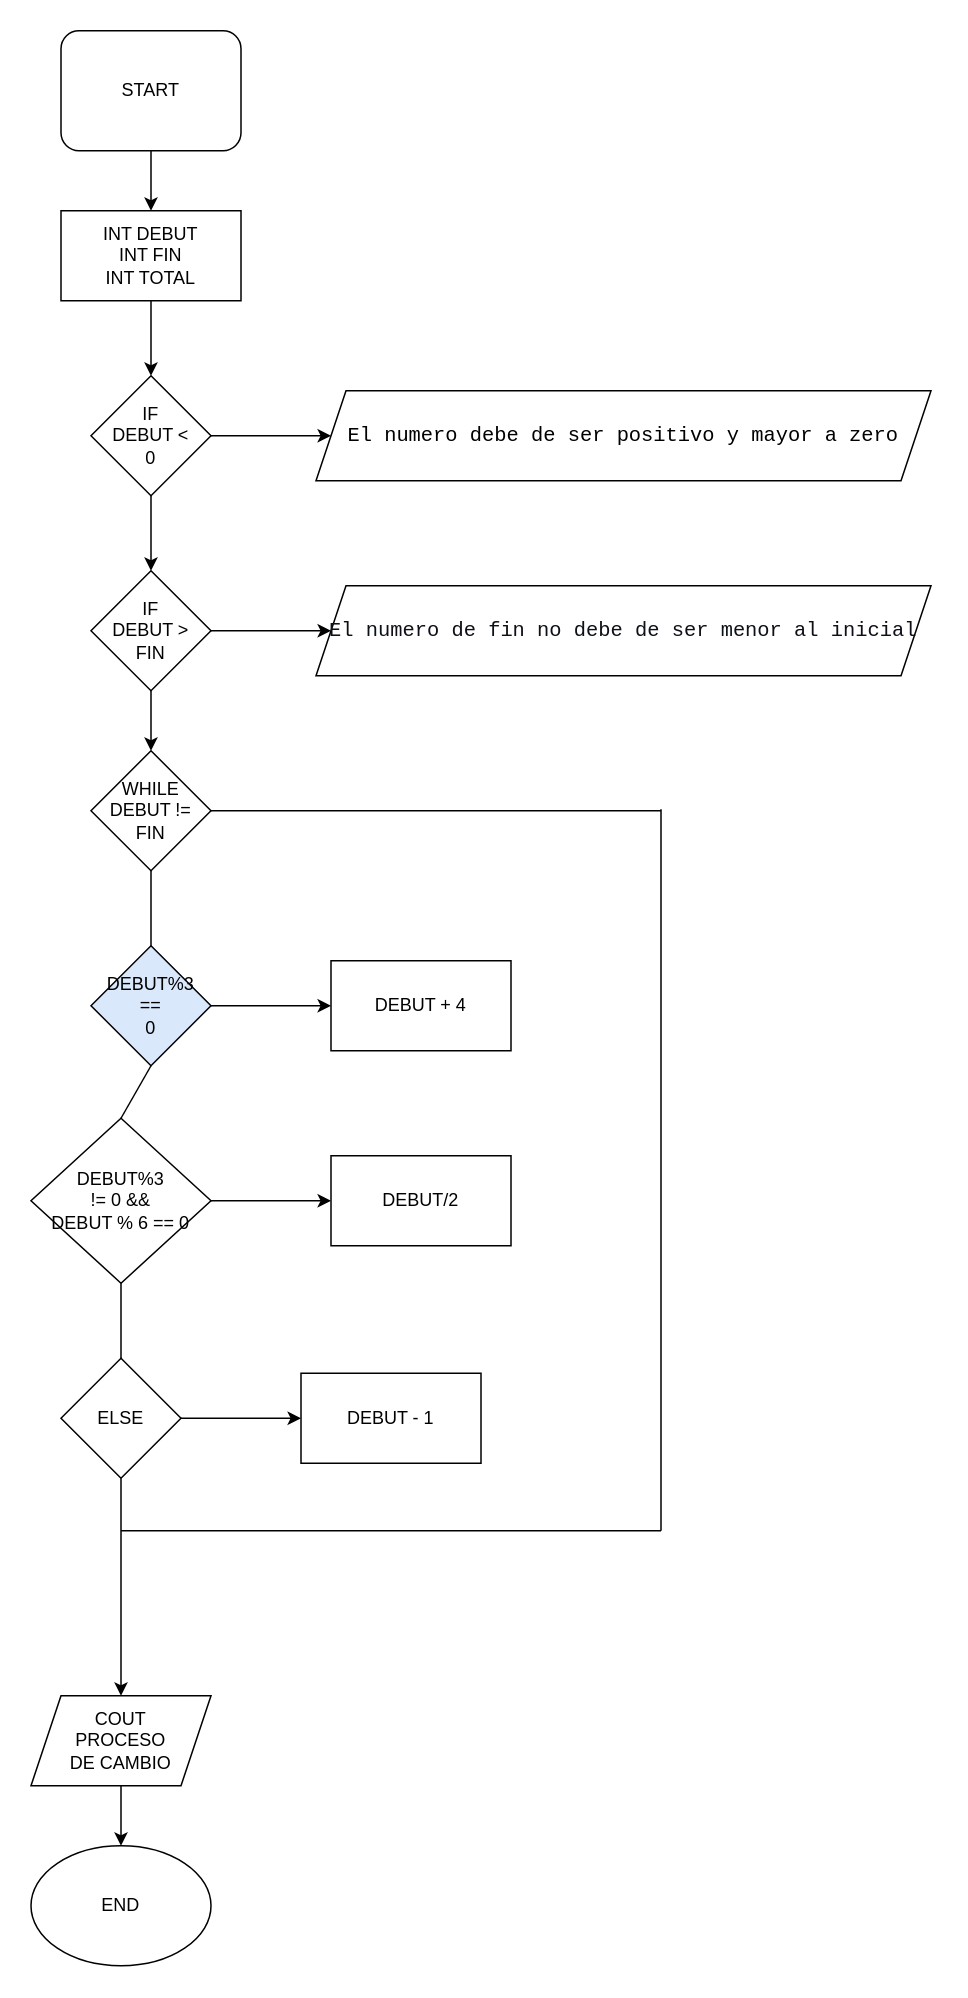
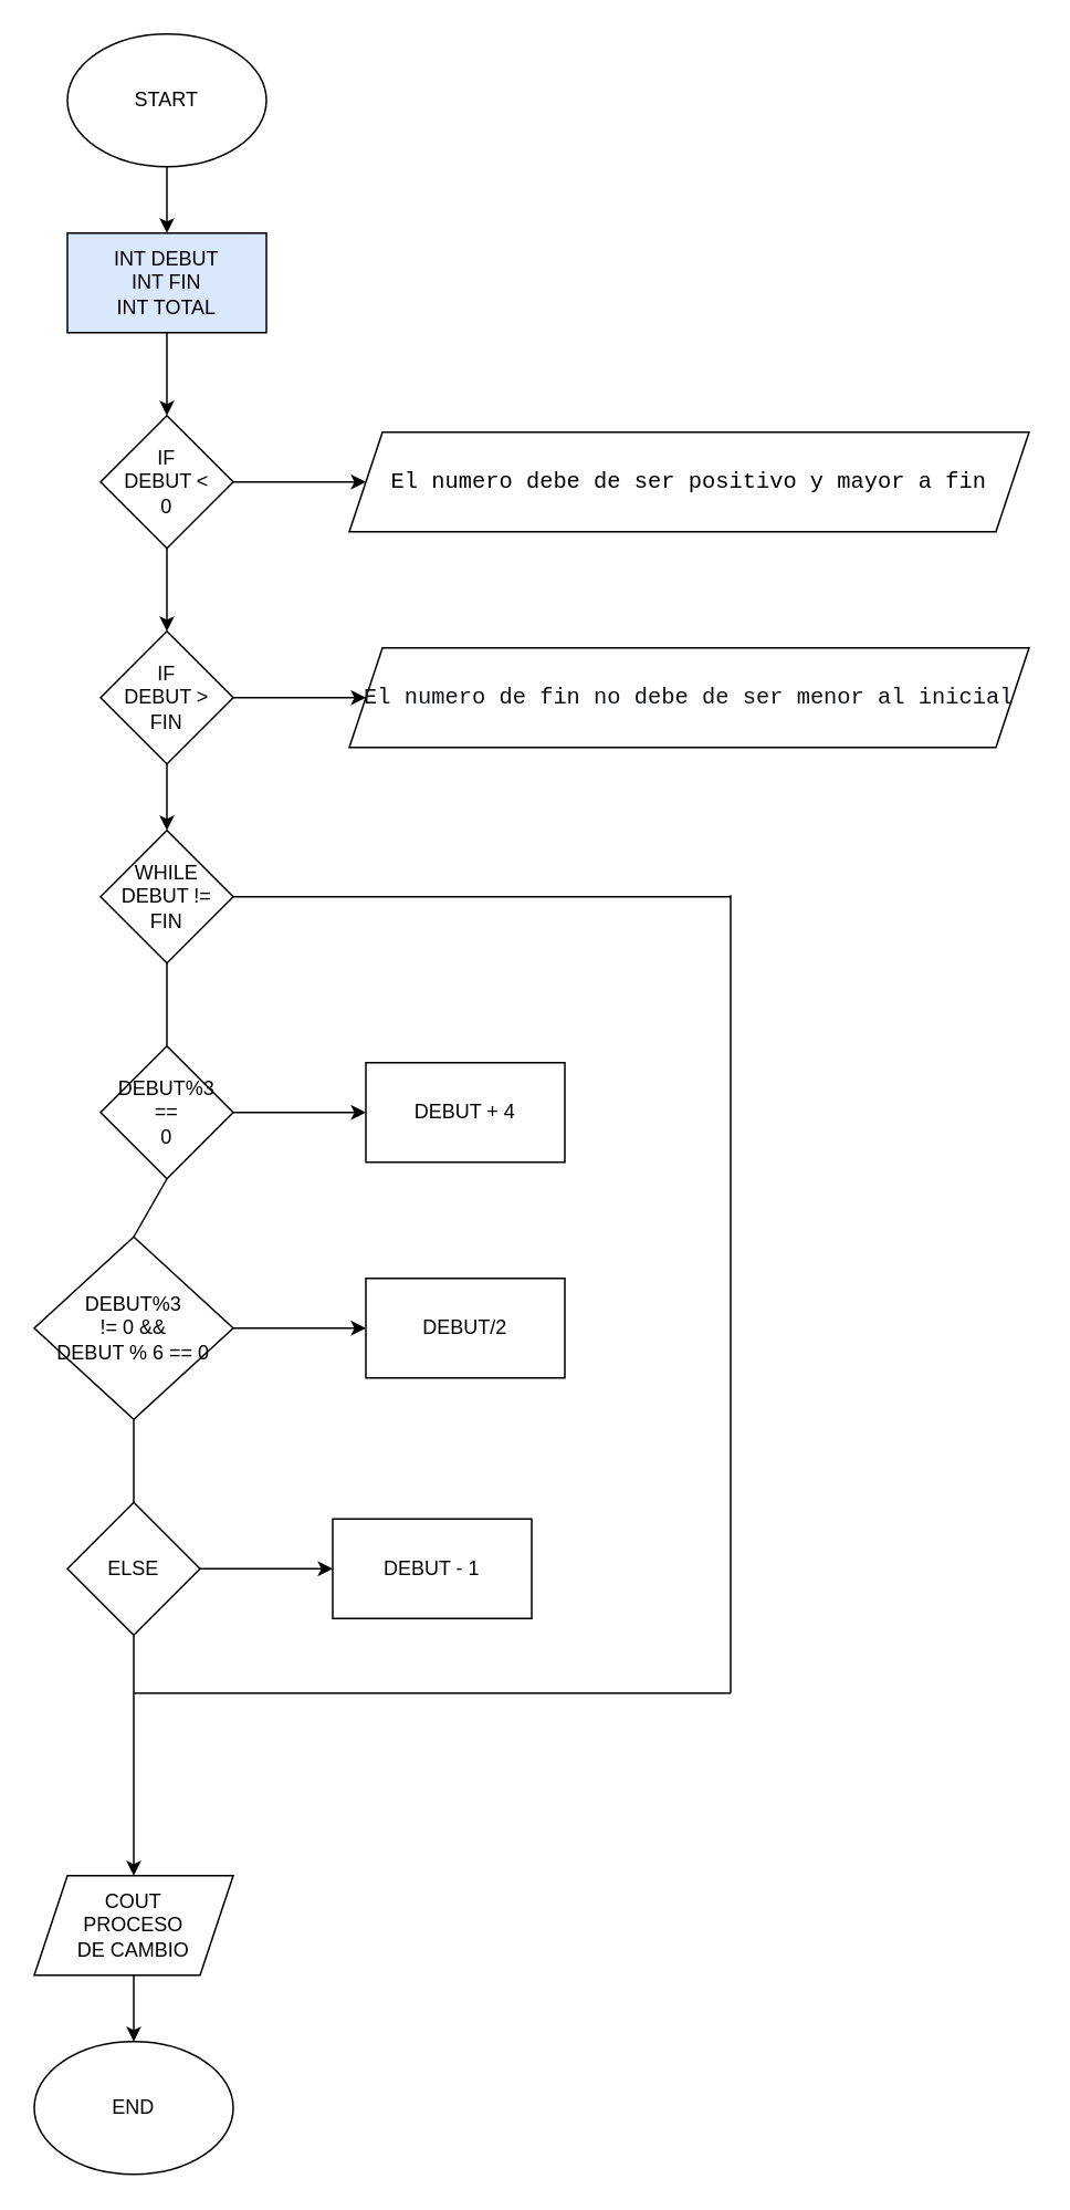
  <mxCell id="0" />
  <mxCell id="1" parent="0" />
- <mxCell id="2" value="START" style="whiteSpace=wrap;html=1;rounded=1;" vertex="1" parent="1"><mxGeometry x="40" width="120" height="80" as="geometry" y="20" /></mxCell>
+ <mxCell id="2" value="START" style="ellipse;whiteSpace=wrap;html=1;" vertex="1" parent="1"><mxGeometry x="40" width="120" height="80" as="geometry" y="20" /></mxCell>
  <mxCell id="3" value="" style="endArrow=classic;html=1;rounded=0;exitX=0.5;exitY=1;exitDx=0;exitDy=0;" edge="1" parent="1" source="2"><mxGeometry width="50" height="50" relative="1" as="geometry"><mxPoint x="400" y="190" as="sourcePoint" /><mxPoint x="100" y="140" as="targetPoint" /></mxGeometry></mxCell>
- <mxCell id="4" value="INT DEBUT&lt;div&gt;INT FIN&lt;/div&gt;&lt;div&gt;INT TOTAL&lt;/div&gt;" style="rounded=0;whiteSpace=wrap;html=1;" vertex="1" parent="1"><mxGeometry x="40" y="140" width="120" height="60" as="geometry" /></mxCell>
+ <mxCell id="4" value="INT DEBUT&lt;div&gt;INT FIN&lt;/div&gt;&lt;div&gt;INT TOTAL&lt;/div&gt;" style="rounded=0;whiteSpace=wrap;html=1;fillColor=#dae8fc;" vertex="1" parent="1"><mxGeometry x="40" y="140" width="120" height="60" as="geometry" /></mxCell>
  <mxCell id="5" value="" style="endArrow=classic;html=1;rounded=0;exitX=0.5;exitY=1;exitDx=0;exitDy=0;" edge="1" parent="1" source="4"><mxGeometry width="50" height="50" relative="1" as="geometry"><mxPoint x="400" y="190" as="sourcePoint" /><mxPoint x="100" y="250" as="targetPoint" /></mxGeometry></mxCell>
  <mxCell id="6" value="IF&lt;div&gt;DEBUT &amp;lt;&lt;/div&gt;&lt;div&gt;0&lt;/div&gt;" style="rhombus;whiteSpace=wrap;html=1;" vertex="1" parent="1"><mxGeometry x="60" y="250" width="80" height="80" as="geometry" /></mxCell>
  <mxCell id="7" value="" style="endArrow=classic;html=1;rounded=0;exitX=1;exitY=0.5;exitDx=0;exitDy=0;" edge="1" parent="1" source="6"><mxGeometry width="50" height="50" relative="1" as="geometry"><mxPoint x="400" y="230" as="sourcePoint" /><mxPoint x="220" y="290" as="targetPoint" /></mxGeometry></mxCell>
- <mxCell id="8" value="&lt;pre style=&quot;box-sizing: border-box; font-family: var(--fontStack-monospace, ui-monospace, SFMono-Regular, SF Mono, Menlo, Consolas, Liberation Mono, monospace); font-size: 13.6px; margin-top: 0px; margin-bottom: 0px; overflow-wrap: normal; padding: 16px; overflow: auto; line-height: 1.45; border-radius: 6px; text-align: start;&quot; class=&quot;notranslate&quot;&gt;&lt;code style=&quot;background-image: initial; background-position: initial; background-size: initial; background-repeat: initial; background-attachment: initial; background-origin: initial; background-clip: initial; box-sizing: border-box; font-family: var(--fontStack-monospace, ui-monospace, SFMono-Regular, SF Mono, Menlo, Consolas, Liberation Mono, monospace); font-size: 13.6px; padding: 0px; margin: 0px; border-radius: 6px; word-break: normal; border: 0px; display: inline; overflow: visible; line-height: inherit; overflow-wrap: normal;&quot;&gt;El numero debe de ser positivo y mayor a zero&lt;/code&gt;&lt;/pre&gt;" style="shape=parallelogram;perimeter=parallelogramPerimeter;whiteSpace=wrap;html=1;fixedSize=1;" vertex="1" parent="1"><mxGeometry x="210" y="260" width="410" height="60" as="geometry" /></mxCell>
+ <mxCell id="8" value="&lt;pre style=&quot;box-sizing: border-box; font-family: var(--fontStack-monospace, ui-monospace, SFMono-Regular, SF Mono, Menlo, Consolas, Liberation Mono, monospace); font-size: 13.6px; margin-top: 0px; margin-bottom: 0px; overflow-wrap: normal; padding: 16px; overflow: auto; line-height: 1.45; border-radius: 6px; text-align: start;&quot; class=&quot;notranslate&quot;&gt;&lt;code style=&quot;background-image: initial; background-position: initial; background-size: initial; background-repeat: initial; background-attachment: initial; background-origin: initial; background-clip: initial; box-sizing: border-box; font-family: var(--fontStack-monospace, ui-monospace, SFMono-Regular, SF Mono, Menlo, Consolas, Liberation Mono, monospace); font-size: 13.6px; padding: 0px; margin: 0px; border-radius: 6px; word-break: normal; border: 0px; display: inline; overflow: visible; line-height: inherit; overflow-wrap: normal;&quot;&gt;El numero debe de ser positivo y mayor a fin&lt;/code&gt;&lt;/pre&gt;" style="shape=parallelogram;perimeter=parallelogramPerimeter;whiteSpace=wrap;html=1;fixedSize=1;" vertex="1" parent="1"><mxGeometry x="210" y="260" width="410" height="60" as="geometry" /></mxCell>
  <mxCell id="9" value="" style="endArrow=classic;html=1;rounded=0;exitX=0.5;exitY=1;exitDx=0;exitDy=0;" edge="1" parent="1"><mxGeometry width="50" height="50" relative="1" as="geometry"><mxPoint x="100" y="330" as="sourcePoint" /><mxPoint x="100" y="380" as="targetPoint" /></mxGeometry></mxCell>
  <mxCell id="10" value="IF&lt;div&gt;DEBUT &amp;gt;&lt;/div&gt;&lt;div&gt;FIN&lt;/div&gt;" style="rhombus;whiteSpace=wrap;html=1;" vertex="1" parent="1"><mxGeometry x="60" y="380" width="80" height="80" as="geometry" /></mxCell>
  <mxCell id="11" value="" style="endArrow=classic;html=1;rounded=0;exitX=1;exitY=0.5;exitDx=0;exitDy=0;" edge="1" parent="1" source="10"><mxGeometry width="50" height="50" relative="1" as="geometry"><mxPoint x="400" y="360" as="sourcePoint" /><mxPoint x="220" y="420" as="targetPoint" /></mxGeometry></mxCell>
  <mxCell id="12" value="&lt;pre style=&quot;box-sizing: border-box; font-family: var(--fontStack-monospace, ui-monospace, SFMono-Regular, SF Mono, Menlo, Consolas, Liberation Mono, monospace); font-size: 13.6px; margin-top: 0px; margin-bottom: 0px; overflow-wrap: normal; padding: 16px; overflow: auto; line-height: 1.45; border-radius: 6px; text-align: start;&quot; class=&quot;notranslate&quot;&gt;&lt;pre style=&quot;box-sizing: border-box; font-family: var(--fontStack-monospace, ui-monospace, SFMono-Regular, SF Mono, Menlo, Consolas, Liberation Mono, monospace); font-size: 13.6px; margin-top: 0px; margin-bottom: 0px; overflow-wrap: normal; padding: 16px; overflow: auto; line-height: 1.45; border-radius: 6px;&quot; class=&quot;notranslate&quot;&gt;&lt;code style=&quot;background-image: initial; background-position: initial; background-size: initial; background-repeat: initial; background-attachment: initial; background-origin: initial; background-clip: initial; box-sizing: border-box; font-family: var(--fontStack-monospace, ui-monospace, SFMono-Regular, SF Mono, Menlo, Consolas, Liberation Mono, monospace); font-size: 13.6px; padding: 0px; margin: 0px; border-radius: 6px; word-break: normal; border: 0px; display: inline; overflow: visible; line-height: inherit; overflow-wrap: normal;&quot;&gt;&lt;font style=&quot;&quot; color=&quot;#0d1117&quot;&gt;El numero de fin no debe de ser menor al inicial&lt;/font&gt;&lt;/code&gt;&lt;/pre&gt;&lt;/pre&gt;" style="shape=parallelogram;perimeter=parallelogramPerimeter;whiteSpace=wrap;html=1;fixedSize=1;" vertex="1" parent="1"><mxGeometry x="210" y="390" width="410" height="60" as="geometry" /></mxCell>
  <mxCell id="13" value="" style="endArrow=classic;html=1;rounded=0;exitX=0.5;exitY=1;exitDx=0;exitDy=0;" edge="1" parent="1" source="10"><mxGeometry width="50" height="50" relative="1" as="geometry"><mxPoint x="400" y="330" as="sourcePoint" /><mxPoint x="100" y="500" as="targetPoint" /></mxGeometry></mxCell>
  <mxCell id="14" value="WHILE&lt;div&gt;DEBUT !=&lt;/div&gt;&lt;div&gt;FIN&lt;/div&gt;" style="rhombus;whiteSpace=wrap;html=1;" vertex="1" parent="1"><mxGeometry x="60" y="500" width="80" height="80" as="geometry" /></mxCell>
  <mxCell id="15" value="" style="endArrow=none;html=1;rounded=0;entryX=0.5;entryY=1;entryDx=0;entryDy=0;" edge="1" parent="1" target="14"><mxGeometry width="50" height="50" relative="1" as="geometry"><mxPoint x="100" y="630" as="sourcePoint" /><mxPoint x="450" y="480" as="targetPoint" /></mxGeometry></mxCell>
- <mxCell id="16" value="DEBUT%3&lt;div&gt;==&lt;/div&gt;&lt;div&gt;0&lt;/div&gt;" style="rhombus;whiteSpace=wrap;html=1;fillColor=#dae8fc;" vertex="1" parent="1"><mxGeometry x="60" y="630" width="80" height="80" as="geometry" /></mxCell>
+ <mxCell id="16" value="DEBUT%3&lt;div&gt;==&lt;/div&gt;&lt;div&gt;0&lt;/div&gt;" style="rhombus;whiteSpace=wrap;html=1;" vertex="1" parent="1"><mxGeometry x="60" y="630" width="80" height="80" as="geometry" /></mxCell>
  <mxCell id="17" value="" style="endArrow=classic;html=1;rounded=0;exitX=1;exitY=0.5;exitDx=0;exitDy=0;" edge="1" parent="1" source="16"><mxGeometry width="50" height="50" relative="1" as="geometry"><mxPoint x="400" y="530" as="sourcePoint" /><mxPoint x="220" y="670" as="targetPoint" /></mxGeometry></mxCell>
  <mxCell id="18" value="DEBUT + 4" style="rounded=0;whiteSpace=wrap;html=1;" vertex="1" parent="1"><mxGeometry x="220" y="640" width="120" height="60" as="geometry" /></mxCell>
  <mxCell id="19" value="" style="endArrow=none;html=1;rounded=0;entryX=0.5;entryY=1;entryDx=0;entryDy=0;exitX=0.5;exitY=0;exitDx=0;exitDy=0;" edge="1" parent="1" source="20"><mxGeometry width="50" height="50" relative="1" as="geometry"><mxPoint x="100" y="760" as="sourcePoint" /><mxPoint x="100" y="710" as="targetPoint" /></mxGeometry></mxCell>
  <mxCell id="20" value="DEBUT%3&lt;div&gt;!= 0 &amp;amp;&amp;amp;&lt;/div&gt;&lt;div&gt;DEBUT % 6 == 0&lt;/div&gt;" style="rhombus;whiteSpace=wrap;html=1;" vertex="1" parent="1"><mxGeometry x="20" y="745" width="120" height="110" as="geometry" /></mxCell>
  <mxCell id="21" value="" style="endArrow=classic;html=1;rounded=0;exitX=1;exitY=0.5;exitDx=0;exitDy=0;" edge="1" parent="1" source="20"><mxGeometry width="50" height="50" relative="1" as="geometry"><mxPoint x="400" y="660" as="sourcePoint" /><mxPoint x="220" y="800" as="targetPoint" /></mxGeometry></mxCell>
  <mxCell id="22" value="DEBUT/2" style="rounded=0;whiteSpace=wrap;html=1;" vertex="1" parent="1"><mxGeometry x="220" y="770" width="120" height="60" as="geometry" /></mxCell>
  <mxCell id="23" value="" style="endArrow=none;html=1;rounded=0;entryX=0.5;entryY=1;entryDx=0;entryDy=0;" edge="1" parent="1"><mxGeometry width="50" height="50" relative="1" as="geometry"><mxPoint x="80" y="905" as="sourcePoint" /><mxPoint x="80" y="855" as="targetPoint" /></mxGeometry></mxCell>
  <mxCell id="24" value="ELSE" style="rhombus;whiteSpace=wrap;html=1;" vertex="1" parent="1"><mxGeometry x="40" y="905" width="80" height="80" as="geometry" /></mxCell>
  <mxCell id="25" value="" style="endArrow=classic;html=1;rounded=0;exitX=1;exitY=0.5;exitDx=0;exitDy=0;" edge="1" parent="1" source="24"><mxGeometry width="50" height="50" relative="1" as="geometry"><mxPoint x="380" y="805" as="sourcePoint" /><mxPoint x="200" y="945" as="targetPoint" /></mxGeometry></mxCell>
  <mxCell id="26" value="DEBUT - 1" style="rounded=0;whiteSpace=wrap;html=1;" vertex="1" parent="1"><mxGeometry x="200" y="915" width="120" height="60" as="geometry" /></mxCell>
  <mxCell id="27" value="" style="endArrow=none;html=1;rounded=0;" edge="1" parent="1"><mxGeometry width="50" height="50" relative="1" as="geometry"><mxPoint x="440" y="1020" as="sourcePoint" /><mxPoint x="440" y="539" as="targetPoint" /></mxGeometry></mxCell>
  <mxCell id="28" value="" style="endArrow=none;html=1;rounded=0;exitX=1;exitY=0.5;exitDx=0;exitDy=0;" edge="1" parent="1" source="14"><mxGeometry width="50" height="50" relative="1" as="geometry"><mxPoint x="400" y="750" as="sourcePoint" /><mxPoint x="440" y="540" as="targetPoint" /></mxGeometry></mxCell>
  <mxCell id="29" value="" style="endArrow=none;html=1;rounded=0;" edge="1" parent="1"><mxGeometry width="50" height="50" relative="1" as="geometry"><mxPoint x="80" y="1020" as="sourcePoint" /><mxPoint x="440" y="1020" as="targetPoint" /></mxGeometry></mxCell>
  <mxCell id="30" value="" style="endArrow=classic;html=1;rounded=0;exitX=0.5;exitY=1;exitDx=0;exitDy=0;" edge="1" parent="1" source="24"><mxGeometry width="50" height="50" relative="1" as="geometry"><mxPoint x="400" y="1050" as="sourcePoint" /><mxPoint x="80" y="1130" as="targetPoint" /></mxGeometry></mxCell>
  <mxCell id="31" value="COUT&lt;div&gt;PROCESO&lt;/div&gt;&lt;div&gt;DE CAMBIO&lt;/div&gt;" style="shape=parallelogram;perimeter=parallelogramPerimeter;whiteSpace=wrap;html=1;fixedSize=1;" vertex="1" parent="1"><mxGeometry x="20" y="1130" width="120" height="60" as="geometry" /></mxCell>
  <mxCell id="32" value="" style="endArrow=classic;html=1;rounded=0;exitX=0.5;exitY=1;exitDx=0;exitDy=0;" edge="1" parent="1" source="31"><mxGeometry width="50" height="50" relative="1" as="geometry"><mxPoint x="400" y="1050" as="sourcePoint" /><mxPoint x="80" y="1230" as="targetPoint" /></mxGeometry></mxCell>
  <mxCell id="33" value="END" style="ellipse;whiteSpace=wrap;html=1;" vertex="1" parent="1"><mxGeometry x="20" y="1230" width="120" height="80" as="geometry" /></mxCell>
